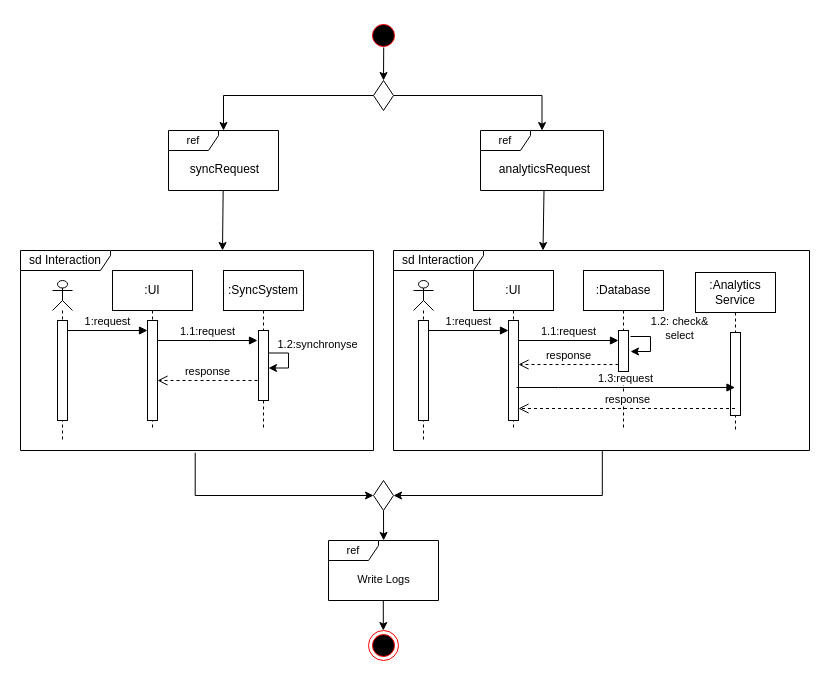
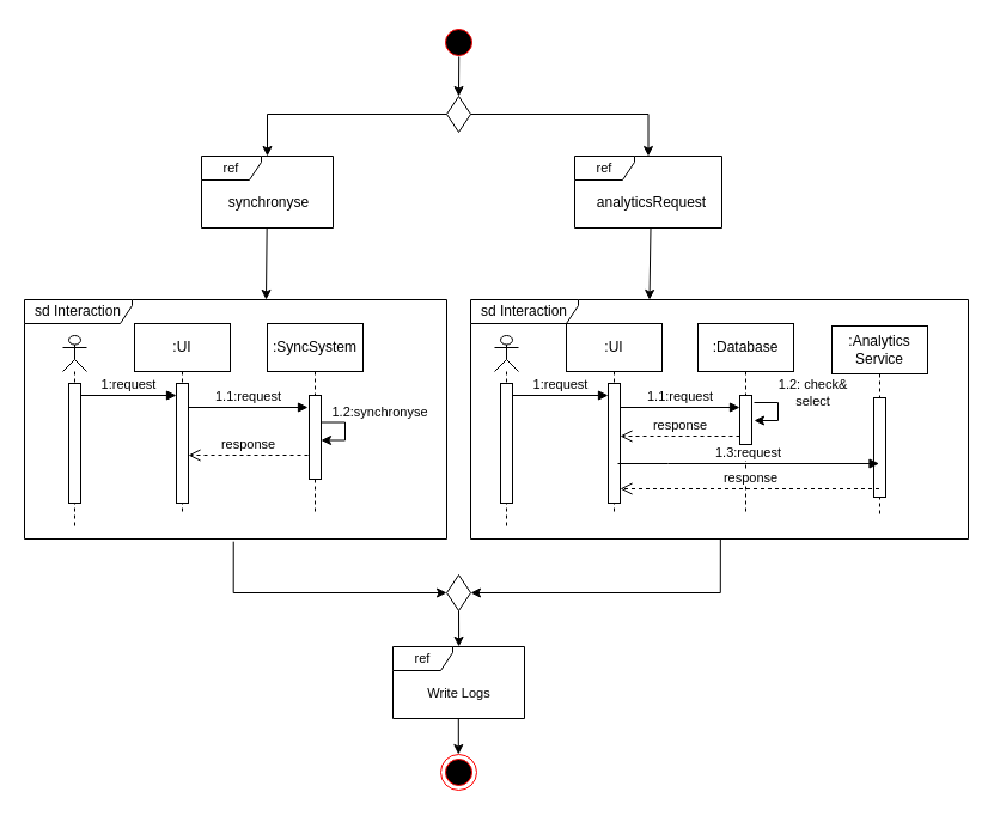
  <mxCell id="0" />
  <mxCell id="1" parent="0" />
  <mxCell id="2" style="edgeStyle=orthogonalEdgeStyle;rounded=0;orthogonalLoop=1;jettySize=auto;html=1;exitX=0.507;exitY=0.897;exitDx=0;exitDy=0;entryX=0.5;entryY=0;entryDx=0;entryDy=0;exitPerimeter=0;" parent="1" source="3" target="6" edge="1"><mxGeometry relative="1" as="geometry" /></mxCell>
  <mxCell id="3" value="" style="ellipse;html=1;shape=startState;fillColor=#000000;strokeColor=#ff0000;" parent="1" vertex="1"><mxGeometry x="368" y="20" width="30" height="30" as="geometry" /></mxCell>
  <mxCell id="4" style="edgeStyle=orthogonalEdgeStyle;rounded=0;orthogonalLoop=1;jettySize=auto;html=1;exitX=0;exitY=0.5;exitDx=0;exitDy=0;" parent="1" source="6" target="8" edge="1"><mxGeometry relative="1" as="geometry" /></mxCell>
  <mxCell id="5" style="edgeStyle=orthogonalEdgeStyle;rounded=0;orthogonalLoop=1;jettySize=auto;html=1;exitX=1;exitY=0.5;exitDx=0;exitDy=0;" parent="1" source="6" target="10" edge="1"><mxGeometry relative="1" as="geometry" /></mxCell>
  <mxCell id="6" value="" style="rhombus;whiteSpace=wrap;html=1;" parent="1" vertex="1"><mxGeometry x="373" y="80" width="20" height="30" as="geometry" /></mxCell>
  <mxCell id="7" value="sd Interaction" style="shape=umlFrame;whiteSpace=wrap;html=1;pointerEvents=0;width=90;height=20;" parent="1" vertex="1"><mxGeometry x="20" y="250" width="353" height="200" as="geometry" /></mxCell>
  <mxCell id="8" value="&lt;span style=&quot;font-size: 11px; text-align: left; text-wrap: nowrap; background-color: rgb(255, 255, 255);&quot;&gt;ref&lt;/span&gt;" style="shape=umlFrame;whiteSpace=wrap;html=1;pointerEvents=0;width=50;height=20;" parent="1" vertex="1"><mxGeometry x="168" y="130" width="110" height="60" as="geometry" /></mxCell>
- <mxCell id="9" value="syncRequest" style="text;html=1;align=center;verticalAlign=middle;resizable=0;points=[];autosize=1;strokeColor=none;fillColor=none;" parent="1" vertex="1"><mxGeometry x="180" y="156" width="87" height="26" as="geometry" /></mxCell>
+ <mxCell id="9" value="synchronyse" style="text;html=1;align=center;verticalAlign=middle;resizable=0;points=[];autosize=1;strokeColor=none;fillColor=none;" parent="1" vertex="1"><mxGeometry x="180" y="156" width="87" height="26" as="geometry" /></mxCell>
  <mxCell id="10" value="&lt;span style=&quot;font-size: 11px; text-align: left; text-wrap: nowrap; background-color: rgb(255, 255, 255);&quot;&gt;ref&lt;/span&gt;" style="shape=umlFrame;whiteSpace=wrap;html=1;pointerEvents=0;width=50;height=20;" parent="1" vertex="1"><mxGeometry x="480" y="130" width="123" height="60" as="geometry" /></mxCell>
  <mxCell id="11" value="analyticsRequest" style="text;html=1;align=center;verticalAlign=middle;resizable=0;points=[];autosize=1;strokeColor=none;fillColor=none;" parent="1" vertex="1"><mxGeometry x="489" y="156" width="109" height="26" as="geometry" /></mxCell>
  <mxCell id="12" value="" style="shape=umlLifeline;perimeter=lifelinePerimeter;whiteSpace=wrap;html=1;container=1;dropTarget=0;collapsible=0;recursiveResize=0;outlineConnect=0;portConstraint=eastwest;newEdgeStyle={&quot;curved&quot;:0,&quot;rounded&quot;:0};participant=umlActor;size=30;" parent="1" vertex="1"><mxGeometry x="52" y="280" width="20" height="160" as="geometry" /></mxCell>
  <mxCell id="13" value="" style="html=1;points=[[0,0,0,0,5],[0,1,0,0,-5],[1,0,0,0,5],[1,1,0,0,-5]];perimeter=orthogonalPerimeter;outlineConnect=0;targetShapes=umlLifeline;portConstraint=eastwest;newEdgeStyle={&quot;curved&quot;:0,&quot;rounded&quot;:0};" parent="12" vertex="1"><mxGeometry x="5" y="40" width="10" height="100" as="geometry" /></mxCell>
  <mxCell id="14" value=":SyncSystem" style="shape=umlLifeline;perimeter=lifelinePerimeter;whiteSpace=wrap;html=1;container=1;dropTarget=0;collapsible=0;recursiveResize=0;outlineConnect=0;portConstraint=eastwest;newEdgeStyle={&quot;curved&quot;:0,&quot;rounded&quot;:0};size=40;" parent="1" vertex="1"><mxGeometry x="223" y="270" width="80" height="160" as="geometry" /></mxCell>
  <mxCell id="15" value="" style="html=1;points=[[0,0,0,0,5],[0,1,0,0,-5],[1,0,0,0,5],[1,1,0,0,-5]];perimeter=orthogonalPerimeter;outlineConnect=0;targetShapes=umlLifeline;portConstraint=eastwest;newEdgeStyle={&quot;curved&quot;:0,&quot;rounded&quot;:0};" parent="14" vertex="1"><mxGeometry x="35" y="60" width="10" height="70" as="geometry" /></mxCell>
  <mxCell id="16" style="edgeStyle=orthogonalEdgeStyle;rounded=0;orthogonalLoop=1;jettySize=auto;html=1;curved=0;exitX=1;exitY=0;exitDx=0;exitDy=5;exitPerimeter=0;" parent="14" edge="1"><mxGeometry relative="1" as="geometry"><mxPoint x="45" y="82.5" as="sourcePoint" /><mxPoint x="45" y="97.5" as="targetPoint" /><Array as="points"><mxPoint x="65" y="82.5" /><mxPoint x="65" y="97.5" /></Array></mxGeometry></mxCell>
  <mxCell id="17" value="1.2:synchronyse" style="edgeLabel;html=1;align=center;verticalAlign=middle;resizable=0;points=[];" parent="16" vertex="1" connectable="0"><mxGeometry x="0.186" relative="1" as="geometry"><mxPoint x="28" y="-22" as="offset" /></mxGeometry></mxCell>
  <mxCell id="18" value=":UI" style="shape=umlLifeline;perimeter=lifelinePerimeter;whiteSpace=wrap;html=1;container=1;dropTarget=0;collapsible=0;recursiveResize=0;outlineConnect=0;portConstraint=eastwest;newEdgeStyle={&quot;curved&quot;:0,&quot;rounded&quot;:0};size=40;" parent="1" vertex="1"><mxGeometry x="112" y="270" width="80" height="160" as="geometry" /></mxCell>
  <mxCell id="19" value="" style="html=1;points=[[0,0,0,0,5],[0,1,0,0,-5],[1,0,0,0,5],[1,1,0,0,-5]];perimeter=orthogonalPerimeter;outlineConnect=0;targetShapes=umlLifeline;portConstraint=eastwest;newEdgeStyle={&quot;curved&quot;:0,&quot;rounded&quot;:0};" parent="18" vertex="1"><mxGeometry x="35" y="50" width="10" height="100" as="geometry" /></mxCell>
  <mxCell id="20" value="1:request" style="html=1;verticalAlign=bottom;endArrow=block;curved=0;rounded=0;" parent="1" edge="1"><mxGeometry width="80" relative="1" as="geometry"><mxPoint x="67" y="330" as="sourcePoint" /><mxPoint x="147" y="330" as="targetPoint" /></mxGeometry></mxCell>
  <mxCell id="21" value="1.1:request" style="html=1;verticalAlign=bottom;endArrow=block;curved=0;rounded=0;" parent="1" edge="1"><mxGeometry width="80" relative="1" as="geometry"><mxPoint x="157" y="340" as="sourcePoint" /><mxPoint x="257" y="340" as="targetPoint" /></mxGeometry></mxCell>
  <mxCell id="22" value="response" style="html=1;verticalAlign=bottom;endArrow=open;dashed=1;endSize=8;curved=0;rounded=0;" parent="1" target="19" edge="1"><mxGeometry relative="1" as="geometry"><mxPoint x="257" y="380" as="sourcePoint" /><mxPoint x="162" y="380" as="targetPoint" /></mxGeometry></mxCell>
  <mxCell id="23" value="sd Interaction" style="shape=umlFrame;whiteSpace=wrap;html=1;pointerEvents=0;width=90;height=20;" parent="1" vertex="1"><mxGeometry x="393" y="250" width="416" height="200" as="geometry" /></mxCell>
  <mxCell id="24" value="" style="shape=umlLifeline;perimeter=lifelinePerimeter;whiteSpace=wrap;html=1;container=1;dropTarget=0;collapsible=0;recursiveResize=0;outlineConnect=0;portConstraint=eastwest;newEdgeStyle={&quot;curved&quot;:0,&quot;rounded&quot;:0};participant=umlActor;size=30;" parent="1" vertex="1"><mxGeometry x="413" y="280" width="20" height="160" as="geometry" /></mxCell>
  <mxCell id="25" value="" style="html=1;points=[[0,0,0,0,5],[0,1,0,0,-5],[1,0,0,0,5],[1,1,0,0,-5]];perimeter=orthogonalPerimeter;outlineConnect=0;targetShapes=umlLifeline;portConstraint=eastwest;newEdgeStyle={&quot;curved&quot;:0,&quot;rounded&quot;:0};" parent="24" vertex="1"><mxGeometry x="5" y="40" width="10" height="100" as="geometry" /></mxCell>
  <mxCell id="26" value=":Database" style="shape=umlLifeline;perimeter=lifelinePerimeter;whiteSpace=wrap;html=1;container=1;dropTarget=0;collapsible=0;recursiveResize=0;outlineConnect=0;portConstraint=eastwest;newEdgeStyle={&quot;curved&quot;:0,&quot;rounded&quot;:0};size=40;" parent="1" vertex="1"><mxGeometry x="583" y="270" width="80" height="160" as="geometry" /></mxCell>
  <mxCell id="27" value="" style="html=1;points=[[0,0,0,0,5],[0,1,0,0,-5],[1,0,0,0,5],[1,1,0,0,-5]];perimeter=orthogonalPerimeter;outlineConnect=0;targetShapes=umlLifeline;portConstraint=eastwest;newEdgeStyle={&quot;curved&quot;:0,&quot;rounded&quot;:0};" parent="26" vertex="1"><mxGeometry x="35" y="60" width="10" height="41" as="geometry" /></mxCell>
  <mxCell id="28" value=":UI" style="shape=umlLifeline;perimeter=lifelinePerimeter;whiteSpace=wrap;html=1;container=1;dropTarget=0;collapsible=0;recursiveResize=0;outlineConnect=0;portConstraint=eastwest;newEdgeStyle={&quot;curved&quot;:0,&quot;rounded&quot;:0};size=40;" parent="1" vertex="1"><mxGeometry x="473" y="270" width="80" height="160" as="geometry" /></mxCell>
  <mxCell id="29" value="" style="html=1;points=[[0,0,0,0,5],[0,1,0,0,-5],[1,0,0,0,5],[1,1,0,0,-5]];perimeter=orthogonalPerimeter;outlineConnect=0;targetShapes=umlLifeline;portConstraint=eastwest;newEdgeStyle={&quot;curved&quot;:0,&quot;rounded&quot;:0};" parent="28" vertex="1"><mxGeometry x="35" y="50" width="10" height="100" as="geometry" /></mxCell>
  <mxCell id="30" value="1:request" style="html=1;verticalAlign=bottom;endArrow=block;curved=0;rounded=0;" parent="1" edge="1"><mxGeometry width="80" relative="1" as="geometry"><mxPoint x="428" y="330" as="sourcePoint" /><mxPoint x="508" y="330" as="targetPoint" /></mxGeometry></mxCell>
  <mxCell id="31" value="1.1:request" style="html=1;verticalAlign=bottom;endArrow=block;curved=0;rounded=0;" parent="1" edge="1"><mxGeometry width="80" relative="1" as="geometry"><mxPoint x="518" y="340" as="sourcePoint" /><mxPoint x="618" y="340" as="targetPoint" /></mxGeometry></mxCell>
  <mxCell id="32" value="response" style="html=1;verticalAlign=bottom;endArrow=open;dashed=1;endSize=8;curved=0;rounded=0;" parent="1" target="29" edge="1" source="27"><mxGeometry relative="1" as="geometry"><mxPoint x="618" y="380" as="sourcePoint" /><mxPoint x="523" y="380" as="targetPoint" /><Array as="points"><mxPoint x="594" y="364" /></Array></mxGeometry></mxCell>
  <mxCell id="33" value="" style="endArrow=classic;html=1;rounded=0;exitX=0.497;exitY=1.007;exitDx=0;exitDy=0;exitPerimeter=0;" parent="1" source="8" edge="1"><mxGeometry width="50" height="50" relative="1" as="geometry"><mxPoint x="233" y="240" as="sourcePoint" /><mxPoint x="222" y="250" as="targetPoint" /></mxGeometry></mxCell>
  <mxCell id="34" value="" style="endArrow=classic;html=1;rounded=0;exitX=0.497;exitY=1.007;exitDx=0;exitDy=0;exitPerimeter=0;" parent="1" edge="1"><mxGeometry width="50" height="50" relative="1" as="geometry"><mxPoint x="543.5" y="190" as="sourcePoint" /><mxPoint x="542.5" y="250" as="targetPoint" /></mxGeometry></mxCell>
  <mxCell id="35" style="edgeStyle=orthogonalEdgeStyle;rounded=0;orthogonalLoop=1;jettySize=auto;html=1;exitX=0.495;exitY=1.011;exitDx=0;exitDy=0;exitPerimeter=0;entryX=0;entryY=0.5;entryDx=0;entryDy=0;" parent="1" source="7" target="37" edge="1"><mxGeometry relative="1" as="geometry"><mxPoint x="208" y="620" as="targetPoint" /></mxGeometry></mxCell>
  <mxCell id="36" style="edgeStyle=orthogonalEdgeStyle;rounded=0;orthogonalLoop=1;jettySize=auto;html=1;exitX=0.502;exitY=1.001;exitDx=0;exitDy=0;exitPerimeter=0;entryX=1;entryY=0.5;entryDx=0;entryDy=0;" parent="1" source="23" target="37" edge="1"><mxGeometry relative="1" as="geometry"><mxPoint x="528" y="620" as="targetPoint" /></mxGeometry></mxCell>
  <mxCell id="37" value="" style="rhombus;whiteSpace=wrap;html=1;" parent="1" vertex="1"><mxGeometry x="373" y="480" width="20" height="30" as="geometry" /></mxCell>
  <mxCell id="38" value="&lt;span style=&quot;font-size: 11px; text-align: left; text-wrap: nowrap; background-color: rgb(255, 255, 255);&quot;&gt;ref&lt;/span&gt;" style="shape=umlFrame;whiteSpace=wrap;html=1;pointerEvents=0;width=50;height=20;" parent="1" vertex="1"><mxGeometry x="328" y="540" width="110" height="60" as="geometry" /></mxCell>
  <mxCell id="39" value="&lt;div style=&quot;text-align: left;&quot;&gt;&lt;span style=&quot;font-size: 11px; background-color: rgb(255, 255, 255);&quot;&gt;Write Logs&lt;/span&gt;&lt;/div&gt;" style="text;html=1;align=center;verticalAlign=middle;resizable=0;points=[];autosize=1;strokeColor=none;fillColor=none;" parent="1" vertex="1"><mxGeometry x="343" y="564" width="80" height="30" as="geometry" /></mxCell>
  <mxCell id="40" value="" style="ellipse;html=1;shape=endState;fillColor=#000000;strokeColor=#ff0000;" parent="1" vertex="1"><mxGeometry x="368" y="630" width="30" height="30" as="geometry" /></mxCell>
  <mxCell id="41" style="edgeStyle=orthogonalEdgeStyle;rounded=0;orthogonalLoop=1;jettySize=auto;html=1;exitX=0.5;exitY=1;exitDx=0;exitDy=0;entryX=0.501;entryY=-0.001;entryDx=0;entryDy=0;entryPerimeter=0;" parent="1" source="37" target="38" edge="1"><mxGeometry relative="1" as="geometry" /></mxCell>
  <mxCell id="42" style="edgeStyle=orthogonalEdgeStyle;rounded=0;orthogonalLoop=1;jettySize=auto;html=1;exitX=0.5;exitY=1;exitDx=0;exitDy=0;entryX=0.501;entryY=-0.001;entryDx=0;entryDy=0;entryPerimeter=0;" parent="1" edge="1"><mxGeometry relative="1" as="geometry"><mxPoint x="382.81" y="600" as="sourcePoint" /><mxPoint x="382.81" y="630" as="targetPoint" /></mxGeometry></mxCell>
  <mxCell id="43" value=":Analytics Service" style="shape=umlLifeline;perimeter=lifelinePerimeter;whiteSpace=wrap;html=1;container=1;dropTarget=0;collapsible=0;recursiveResize=0;outlineConnect=0;portConstraint=eastwest;newEdgeStyle={&quot;curved&quot;:0,&quot;rounded&quot;:0};size=40;" vertex="1" parent="1"><mxGeometry x="695" y="272" width="80" height="160" as="geometry" /></mxCell>
  <mxCell id="44" value="" style="html=1;points=[[0,0,0,0,5],[0,1,0,0,-5],[1,0,0,0,5],[1,1,0,0,-5]];perimeter=orthogonalPerimeter;outlineConnect=0;targetShapes=umlLifeline;portConstraint=eastwest;newEdgeStyle={&quot;curved&quot;:0,&quot;rounded&quot;:0};" vertex="1" parent="43"><mxGeometry x="35" y="60" width="10" height="83" as="geometry" /></mxCell>
  <mxCell id="45" style="edgeStyle=orthogonalEdgeStyle;rounded=0;orthogonalLoop=1;jettySize=auto;html=1;curved=0;exitX=1;exitY=0;exitDx=0;exitDy=5;exitPerimeter=0;" edge="1" parent="1"><mxGeometry relative="1" as="geometry"><mxPoint x="630" y="336" as="sourcePoint" /><mxPoint x="630" y="351" as="targetPoint" /><Array as="points"><mxPoint x="650" y="336" /><mxPoint x="650" y="351" /></Array></mxGeometry></mxCell>
  <mxCell id="46" value="1.2: check&amp;amp;&lt;div&gt;select&lt;/div&gt;" style="edgeLabel;html=1;align=center;verticalAlign=middle;resizable=0;points=[];" vertex="1" connectable="0" parent="45"><mxGeometry x="0.186" relative="1" as="geometry"><mxPoint x="28" y="-22" as="offset" /></mxGeometry></mxCell>
  <mxCell id="47" value="1.3:request" style="html=1;verticalAlign=bottom;endArrow=block;curved=0;rounded=0;" edge="1" parent="1" target="43"><mxGeometry width="80" relative="1" as="geometry"><mxPoint x="516" y="387" as="sourcePoint" /><mxPoint x="618" y="385" as="targetPoint" /><Array as="points"><mxPoint x="558" y="387" /></Array></mxGeometry></mxCell>
  <mxCell id="48" value="response" style="html=1;verticalAlign=bottom;endArrow=open;dashed=1;endSize=8;curved=0;rounded=0;" edge="1" parent="1" source="43" target="29"><mxGeometry relative="1" as="geometry"><mxPoint x="618" y="364" as="sourcePoint" /><mxPoint x="518" y="364" as="targetPoint" /><Array as="points"><mxPoint x="590" y="408" /></Array></mxGeometry></mxCell>
